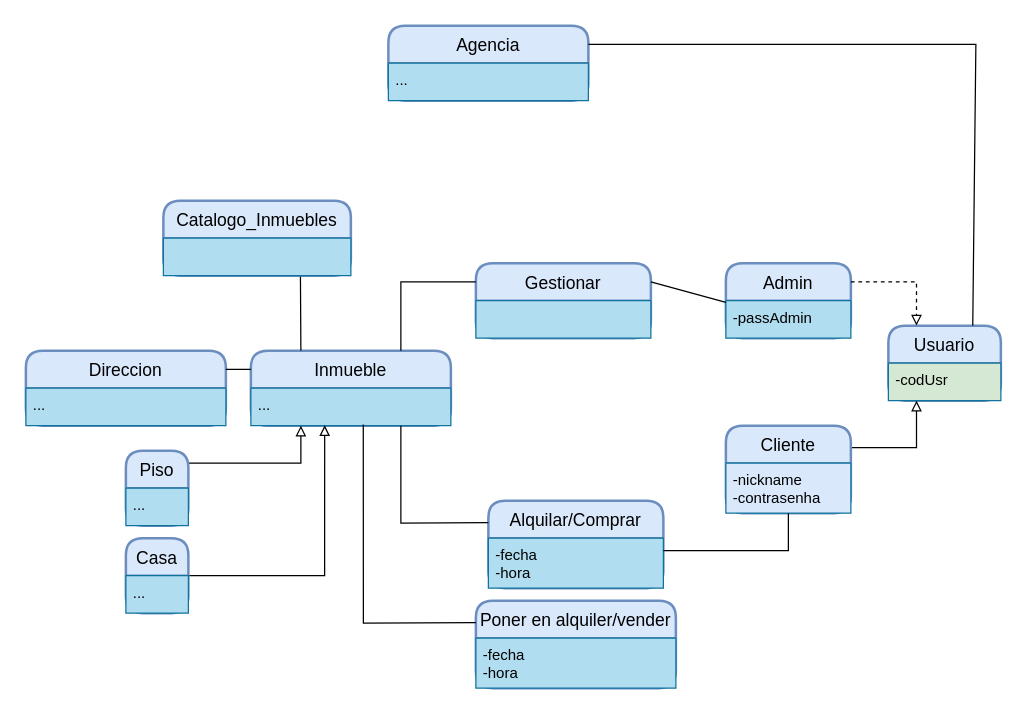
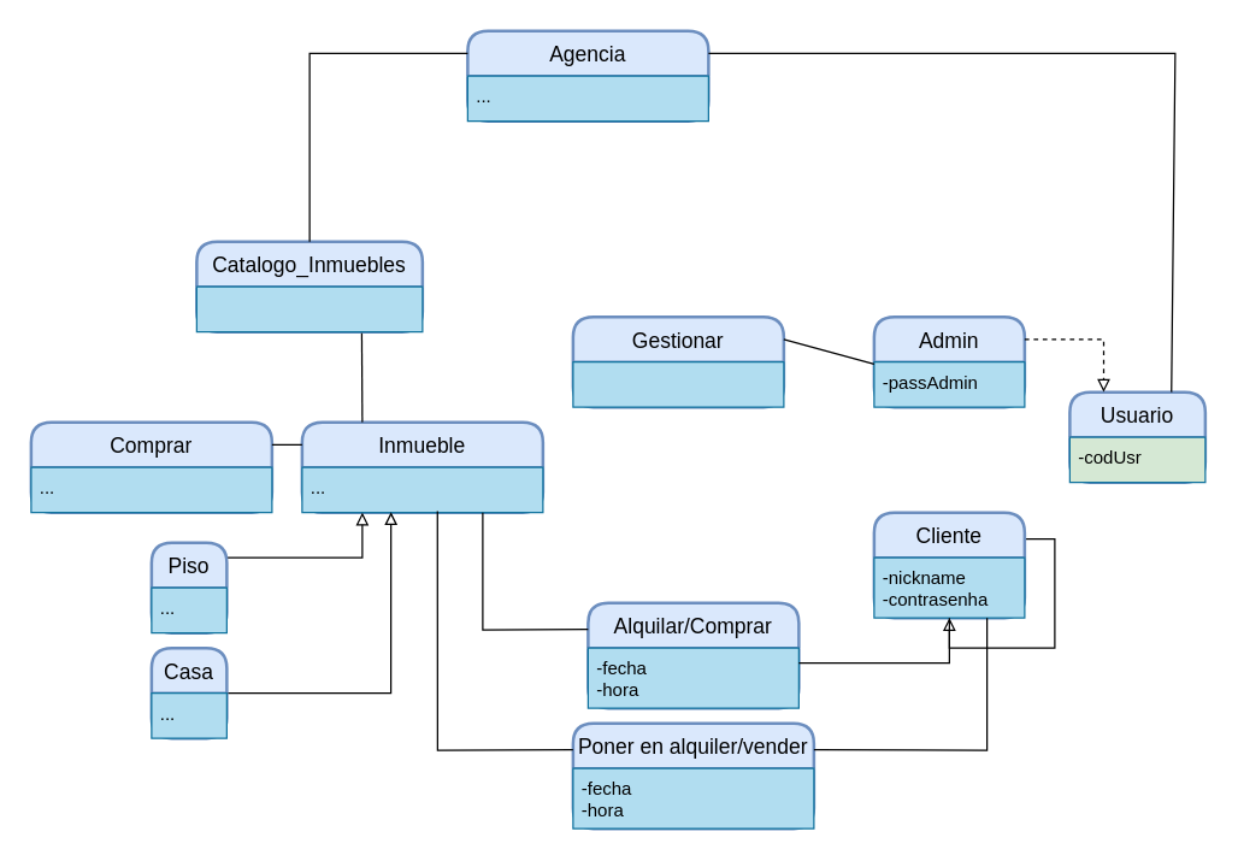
  <mxCell id="0" />
  <mxCell id="1" parent="0" />
  <mxCell id="2" value="Agencia" style="swimlane;childLayout=stackLayout;horizontal=1;startSize=30;horizontalStack=0;rounded=1;fontSize=14;fontStyle=0;strokeWidth=2;resizeParent=0;resizeLast=1;shadow=0;dashed=0;align=center;fillColor=#dae8fc;strokeColor=#6c8ebf;" vertex="1" parent="1"><mxGeometry x="310" y="20" width="160" height="60" as="geometry" /></mxCell>
  <mxCell id="3" value="..." style="align=left;strokeColor=#10739e;fillColor=#b1ddf0;spacingLeft=4;fontSize=12;verticalAlign=top;resizable=0;rotatable=0;part=1;" vertex="1" parent="2"><mxGeometry y="30" width="160" height="30" as="geometry" /></mxCell>
  <mxCell id="4" value="Usuario" style="swimlane;childLayout=stackLayout;horizontal=1;startSize=30;horizontalStack=0;rounded=1;fontSize=14;fontStyle=0;strokeWidth=2;resizeParent=0;resizeLast=1;shadow=0;dashed=0;align=center;fillColor=#dae8fc;strokeColor=#6c8ebf;" vertex="1" parent="1"><mxGeometry x="710" y="260" width="90" height="60" as="geometry" /></mxCell>
  <mxCell id="5" value="-codUsr" style="align=left;strokeColor=#10739e;fillColor=#d5e8d4;spacingLeft=4;fontSize=12;verticalAlign=top;resizable=0;rotatable=0;part=1;" vertex="1" parent="4"><mxGeometry y="30" width="90" height="30" as="geometry" /></mxCell>
  <mxCell id="6" value="Admin" style="swimlane;childLayout=stackLayout;horizontal=1;startSize=30;horizontalStack=0;rounded=1;fontSize=14;fontStyle=0;strokeWidth=2;resizeParent=0;resizeLast=1;shadow=0;dashed=0;align=center;fillColor=#dae8fc;strokeColor=#6c8ebf;" vertex="1" parent="1"><mxGeometry x="580" y="210" width="100" height="60" as="geometry" /></mxCell>
  <mxCell id="7" value="-passAdmin" style="align=left;strokeColor=#10739e;fillColor=#b1ddf0;spacingLeft=4;fontSize=12;verticalAlign=top;resizable=0;rotatable=0;part=1;" vertex="1" parent="6"><mxGeometry y="30" width="100" height="30" as="geometry" /></mxCell>
- <mxCell id="8" style="edgeStyle=orthogonalEdgeStyle;rounded=0;orthogonalLoop=1;jettySize=auto;html=1;exitX=1;exitY=0.25;exitDx=0;exitDy=0;entryX=0.25;entryY=1;entryDx=0;entryDy=0;endArrow=block;endFill=0;" edge="1" parent="1" source="9" target="5"><mxGeometry relative="1" as="geometry" /></mxCell>
+ <mxCell id="8" style="edgeStyle=orthogonalEdgeStyle;rounded=0;orthogonalLoop=1;jettySize=auto;html=1;exitX=1;exitY=0.25;exitDx=0;exitDy=0;endArrow=block;endFill=0;" edge="1" parent="1" source="9" target="10"><mxGeometry relative="1" as="geometry" /></mxCell>
  <mxCell id="9" value="Cliente" style="swimlane;childLayout=stackLayout;horizontal=1;startSize=30;horizontalStack=0;rounded=1;fontSize=14;fontStyle=0;strokeWidth=2;resizeParent=0;resizeLast=1;shadow=0;dashed=0;align=center;fillColor=#dae8fc;strokeColor=#6c8ebf;" vertex="1" parent="1"><mxGeometry x="580" y="340" width="100" height="70" as="geometry" /></mxCell>
- <mxCell id="10" value="-nickname&#10;-contrasenha" style="align=left;strokeColor=#10739e;fillColor=#dae8fc;spacingLeft=4;fontSize=12;verticalAlign=top;resizable=0;rotatable=0;part=1;" vertex="1" parent="9"><mxGeometry y="30" width="100" height="40" as="geometry" /></mxCell>
+ <mxCell id="10" value="-nickname&#10;-contrasenha" style="align=left;strokeColor=#10739e;fillColor=#b1ddf0;spacingLeft=4;fontSize=12;verticalAlign=top;resizable=0;rotatable=0;part=1;" vertex="1" parent="9"><mxGeometry y="30" width="100" height="40" as="geometry" /></mxCell>
  <mxCell id="11" style="edgeStyle=orthogonalEdgeStyle;rounded=0;orthogonalLoop=1;jettySize=auto;html=1;entryX=0.25;entryY=0;entryDx=0;entryDy=0;exitX=1;exitY=0.25;exitDx=0;exitDy=0;endArrow=block;endFill=0;dashed=1;" edge="1" parent="1" source="6" target="4"><mxGeometry relative="1" as="geometry" /></mxCell>
  <mxCell id="12" value="Catalogo_Inmuebles" style="swimlane;childLayout=stackLayout;horizontal=1;startSize=30;horizontalStack=0;rounded=1;fontSize=14;fontStyle=0;strokeWidth=2;resizeParent=0;resizeLast=1;shadow=0;dashed=0;align=center;fillColor=#dae8fc;strokeColor=#6c8ebf;" vertex="1" parent="1"><mxGeometry x="130" y="160" width="150" height="60" as="geometry" /></mxCell>
  <mxCell id="13" value="" style="align=left;strokeColor=#10739e;fillColor=#b1ddf0;spacingLeft=4;fontSize=12;verticalAlign=top;resizable=0;rotatable=0;part=1;" vertex="1" parent="12"><mxGeometry y="30" width="150" height="30" as="geometry" /></mxCell>
+ <mxCell id="14" value="" style="endArrow=none;html=1;rounded=0;exitX=0.5;exitY=0;exitDx=0;exitDy=0;entryX=0;entryY=0.25;entryDx=0;entryDy=0;" edge="1" parent="1" source="12" target="2"><mxGeometry width="50" height="50" relative="1" as="geometry"><mxPoint x="200" y="140" as="sourcePoint" /><mxPoint x="250" y="90" as="targetPoint" /><Array as="points"><mxPoint x="205" y="35" /></Array></mxGeometry></mxCell>
  <mxCell id="15" value="" style="endArrow=none;html=1;rounded=0;exitX=1;exitY=0.25;exitDx=0;exitDy=0;entryX=0.75;entryY=0;entryDx=0;entryDy=0;" edge="1" parent="1" source="2" target="4"><mxGeometry width="50" height="50" relative="1" as="geometry"><mxPoint x="520" y="220" as="sourcePoint" /><mxPoint x="570" y="170" as="targetPoint" /><Array as="points"><mxPoint x="780" y="35" /></Array></mxGeometry></mxCell>
  <mxCell id="16" value="Alquilar/Comprar" style="swimlane;childLayout=stackLayout;horizontal=1;startSize=30;horizontalStack=0;rounded=1;fontSize=14;fontStyle=0;strokeWidth=2;resizeParent=0;resizeLast=1;shadow=0;dashed=0;align=center;fillColor=#dae8fc;strokeColor=#6c8ebf;" vertex="1" parent="1"><mxGeometry x="390" y="400" width="140" height="70" as="geometry" /></mxCell>
  <mxCell id="17" value="-fecha&#10;-hora" style="align=left;strokeColor=#10739e;fillColor=#b1ddf0;spacingLeft=4;fontSize=12;verticalAlign=top;resizable=0;rotatable=0;part=1;" vertex="1" parent="16"><mxGeometry y="30" width="140" height="40" as="geometry" /></mxCell>
  <mxCell id="18" value="Inmueble" style="swimlane;childLayout=stackLayout;horizontal=1;startSize=30;horizontalStack=0;rounded=1;fontSize=14;fontStyle=0;strokeWidth=2;resizeParent=0;resizeLast=1;shadow=0;dashed=0;align=center;fillColor=#dae8fc;strokeColor=#6c8ebf;" vertex="1" parent="1"><mxGeometry x="200" y="280" width="160" height="60" as="geometry" /></mxCell>
  <mxCell id="19" value="..." style="align=left;strokeColor=#10739e;fillColor=#b1ddf0;spacingLeft=4;fontSize=12;verticalAlign=top;resizable=0;rotatable=0;part=1;" vertex="1" parent="18"><mxGeometry y="30" width="160" height="30" as="geometry" /></mxCell>
- <mxCell id="20" value="Direccion" style="swimlane;childLayout=stackLayout;horizontal=1;startSize=30;horizontalStack=0;rounded=1;fontSize=14;fontStyle=0;strokeWidth=2;resizeParent=0;resizeLast=1;shadow=0;dashed=0;align=center;fillColor=#dae8fc;strokeColor=#6c8ebf;" vertex="1" parent="1"><mxGeometry x="20" y="280" width="160" height="60" as="geometry" /></mxCell>
+ <mxCell id="20" value="Comprar" style="swimlane;childLayout=stackLayout;horizontal=1;startSize=30;horizontalStack=0;rounded=1;fontSize=14;fontStyle=0;strokeWidth=2;resizeParent=0;resizeLast=1;shadow=0;dashed=0;align=center;fillColor=#dae8fc;strokeColor=#6c8ebf;" vertex="1" parent="1"><mxGeometry x="20" y="280" width="160" height="60" as="geometry" /></mxCell>
  <mxCell id="21" value="..." style="align=left;strokeColor=#10739e;fillColor=#b1ddf0;spacingLeft=4;fontSize=12;verticalAlign=top;resizable=0;rotatable=0;part=1;" vertex="1" parent="20"><mxGeometry y="30" width="160" height="30" as="geometry" /></mxCell>
  <mxCell id="22" value="" style="endArrow=none;html=1;rounded=0;exitX=1;exitY=0.25;exitDx=0;exitDy=0;entryX=0;entryY=0.25;entryDx=0;entryDy=0;" edge="1" parent="1" source="20" target="18"><mxGeometry width="50" height="50" relative="1" as="geometry"><mxPoint x="200" y="410" as="sourcePoint" /><mxPoint x="250" y="360" as="targetPoint" /></mxGeometry></mxCell>
  <mxCell id="23" value="" style="endArrow=none;html=1;rounded=0;entryX=0.731;entryY=1.028;entryDx=0;entryDy=0;exitX=0.25;exitY=0;exitDx=0;exitDy=0;entryPerimeter=0;" edge="1" parent="1" source="18" target="13"><mxGeometry width="50" height="50" relative="1" as="geometry"><mxPoint x="330" y="390" as="sourcePoint" /><mxPoint x="380" y="340" as="targetPoint" /></mxGeometry></mxCell>
  <mxCell id="24" style="edgeStyle=orthogonalEdgeStyle;rounded=0;orthogonalLoop=1;jettySize=auto;html=1;entryX=0.25;entryY=1;entryDx=0;entryDy=0;endArrow=block;endFill=0;" edge="1" parent="1" source="25" target="19"><mxGeometry relative="1" as="geometry"><Array as="points"><mxPoint x="240" y="370" /></Array></mxGeometry></mxCell>
  <mxCell id="25" value="Piso" style="swimlane;childLayout=stackLayout;horizontal=1;startSize=30;horizontalStack=0;rounded=1;fontSize=14;fontStyle=0;strokeWidth=2;resizeParent=0;resizeLast=1;shadow=0;dashed=0;align=center;fillColor=#dae8fc;strokeColor=#6c8ebf;" vertex="1" parent="1"><mxGeometry x="100" y="360" width="50" height="60" as="geometry" /></mxCell>
  <mxCell id="26" value="..." style="align=left;strokeColor=#10739e;fillColor=#b1ddf0;spacingLeft=4;fontSize=12;verticalAlign=top;resizable=0;rotatable=0;part=1;" vertex="1" parent="25"><mxGeometry y="30" width="50" height="30" as="geometry" /></mxCell>
  <mxCell id="27" style="edgeStyle=orthogonalEdgeStyle;rounded=0;orthogonalLoop=1;jettySize=auto;html=1;entryX=0.369;entryY=0.99;entryDx=0;entryDy=0;entryPerimeter=0;endArrow=block;endFill=0;" edge="1" parent="1" source="28" target="19"><mxGeometry relative="1" as="geometry" /></mxCell>
  <mxCell id="28" value="Casa" style="swimlane;childLayout=stackLayout;horizontal=1;startSize=30;horizontalStack=0;rounded=1;fontSize=14;fontStyle=0;strokeWidth=2;resizeParent=0;resizeLast=1;shadow=0;dashed=0;align=center;fillColor=#dae8fc;strokeColor=#6c8ebf;" vertex="1" parent="1"><mxGeometry x="100" y="430" width="50" height="60" as="geometry" /></mxCell>
  <mxCell id="29" value="..." style="align=left;strokeColor=#10739e;fillColor=#b1ddf0;spacingLeft=4;fontSize=12;verticalAlign=top;resizable=0;rotatable=0;part=1;" vertex="1" parent="28"><mxGeometry y="30" width="50" height="30" as="geometry" /></mxCell>
  <mxCell id="30" value="Poner en alquiler/vender" style="swimlane;childLayout=stackLayout;horizontal=1;startSize=30;horizontalStack=0;rounded=1;fontSize=14;fontStyle=0;strokeWidth=2;resizeParent=0;resizeLast=1;shadow=0;dashed=0;align=center;fillColor=#dae8fc;strokeColor=#6c8ebf;" vertex="1" parent="1"><mxGeometry x="380" y="480" width="160" height="70" as="geometry" /></mxCell>
  <mxCell id="31" value="-fecha&#10;-hora" style="align=left;strokeColor=#10739e;fillColor=#b1ddf0;spacingLeft=4;fontSize=12;verticalAlign=top;resizable=0;rotatable=0;part=1;" vertex="1" parent="30"><mxGeometry y="30" width="160" height="40" as="geometry" /></mxCell>
  <mxCell id="32" value="" style="endArrow=none;html=1;rounded=0;exitX=1;exitY=0.25;exitDx=0;exitDy=0;entryX=0.5;entryY=1;entryDx=0;entryDy=0;" edge="1" parent="1" source="17" target="9"><mxGeometry width="50" height="50" relative="1" as="geometry"><mxPoint x="620" y="450" as="sourcePoint" /><mxPoint x="670" y="400" as="targetPoint" /><Array as="points"><mxPoint x="630" y="440" /></Array></mxGeometry></mxCell>
+ <mxCell id="33" value="" style="endArrow=none;html=1;rounded=0;exitX=1;exitY=0.25;exitDx=0;exitDy=0;entryX=0.75;entryY=1;entryDx=0;entryDy=0;" edge="1" parent="1" source="30" target="10"><mxGeometry width="50" height="50" relative="1" as="geometry"><mxPoint x="600" y="490" as="sourcePoint" /><mxPoint x="650" y="440" as="targetPoint" /><Array as="points"><mxPoint x="655" y="498" /></Array></mxGeometry></mxCell>
  <mxCell id="34" value="" style="endArrow=none;html=1;rounded=0;entryX=0;entryY=0.25;entryDx=0;entryDy=0;exitX=0.75;exitY=1;exitDx=0;exitDy=0;" edge="1" parent="1" source="19" target="16"><mxGeometry width="50" height="50" relative="1" as="geometry"><mxPoint x="330" y="410" as="sourcePoint" /><mxPoint x="380" y="360" as="targetPoint" /><Array as="points"><mxPoint x="320" y="418" /></Array></mxGeometry></mxCell>
  <mxCell id="35" value="" style="endArrow=none;html=1;rounded=0;entryX=0;entryY=0.25;entryDx=0;entryDy=0;exitX=0.562;exitY=0.971;exitDx=0;exitDy=0;exitPerimeter=0;" edge="1" parent="1" source="19" target="30"><mxGeometry width="50" height="50" relative="1" as="geometry"><mxPoint x="300" y="540" as="sourcePoint" /><mxPoint x="350" y="490" as="targetPoint" /><Array as="points"><mxPoint x="290" y="498" /></Array></mxGeometry></mxCell>
  <mxCell id="36" value="Gestionar" style="swimlane;childLayout=stackLayout;horizontal=1;startSize=30;horizontalStack=0;rounded=1;fontSize=14;fontStyle=0;strokeWidth=2;resizeParent=0;resizeLast=1;shadow=0;dashed=0;align=center;fillColor=#dae8fc;strokeColor=#6c8ebf;" vertex="1" parent="1"><mxGeometry x="380" y="210" width="140" height="60" as="geometry" /></mxCell>
  <mxCell id="37" value="" style="align=left;strokeColor=#10739e;fillColor=#b1ddf0;spacingLeft=4;fontSize=12;verticalAlign=top;resizable=0;rotatable=0;part=1;" vertex="1" parent="36"><mxGeometry y="30" width="140" height="30" as="geometry" /></mxCell>
- <mxCell id="38" value="" style="endArrow=none;html=1;rounded=0;exitX=0.75;exitY=0;exitDx=0;exitDy=0;entryX=0;entryY=0.25;entryDx=0;entryDy=0;" edge="1" parent="1" source="18" target="36"><mxGeometry width="50" height="50" relative="1" as="geometry"><mxPoint x="320" y="240" as="sourcePoint" /><mxPoint x="370" y="190" as="targetPoint" /><Array as="points"><mxPoint x="320" y="225" /></Array></mxGeometry></mxCell>
  <mxCell id="39" value="" style="endArrow=none;html=1;rounded=0;exitX=1;exitY=0.25;exitDx=0;exitDy=0;" edge="1" parent="1" source="36" target="7"><mxGeometry width="50" height="50" relative="1" as="geometry"><mxPoint x="540" y="200" as="sourcePoint" /><mxPoint x="590" y="150" as="targetPoint" /></mxGeometry></mxCell>
